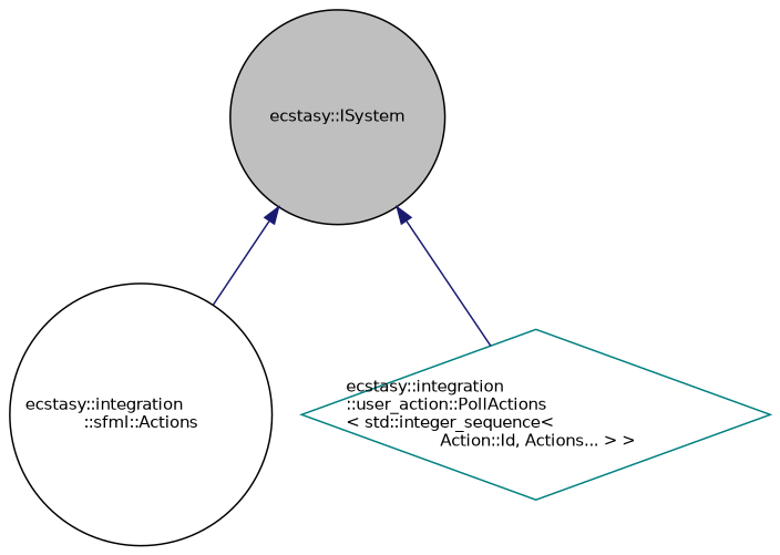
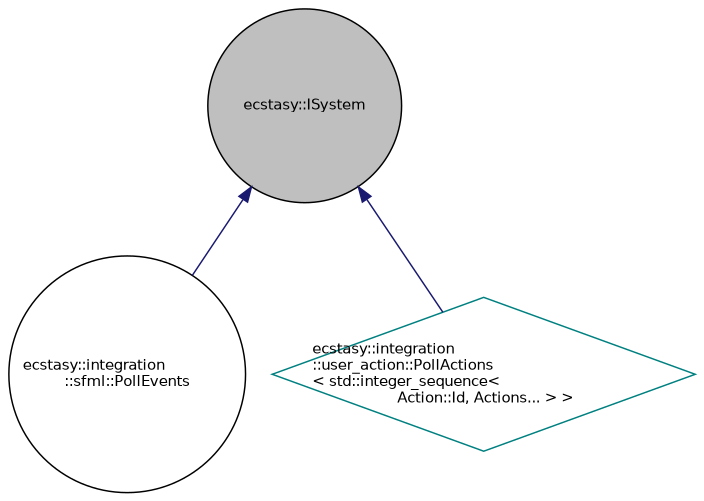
  digraph {
    rankdir=TB
    node [color=black fillcolor=white fontname=Helvetica fontsize=10 shape=circle style=filled]
    edge [color=midnightblue dir=back fontname=Helvetica fontsize=10 labelfontname=Helvetica labelfontsize=10 style=solid]
    n1 [fillcolor=grey75 fontcolor=black height=0.2 label="ecstasy::ISystem" width=0.4]
-   n2 [height=0.2 label="ecstasy::integration\l::sfml::Actions" width=0.4]
+   n2 [height=0.2 label="ecstasy::integration\l::sfml::PollEvents" width=0.4]
    n3 [color=teal height=0.2 label="ecstasy::integration\l::user_action::PollActions\l\< std::integer_sequence\<\l Action::Id, Actions... \> \>" shape=diamond width=0.4]
    n1 -> n2
    n1 -> n3
  }
